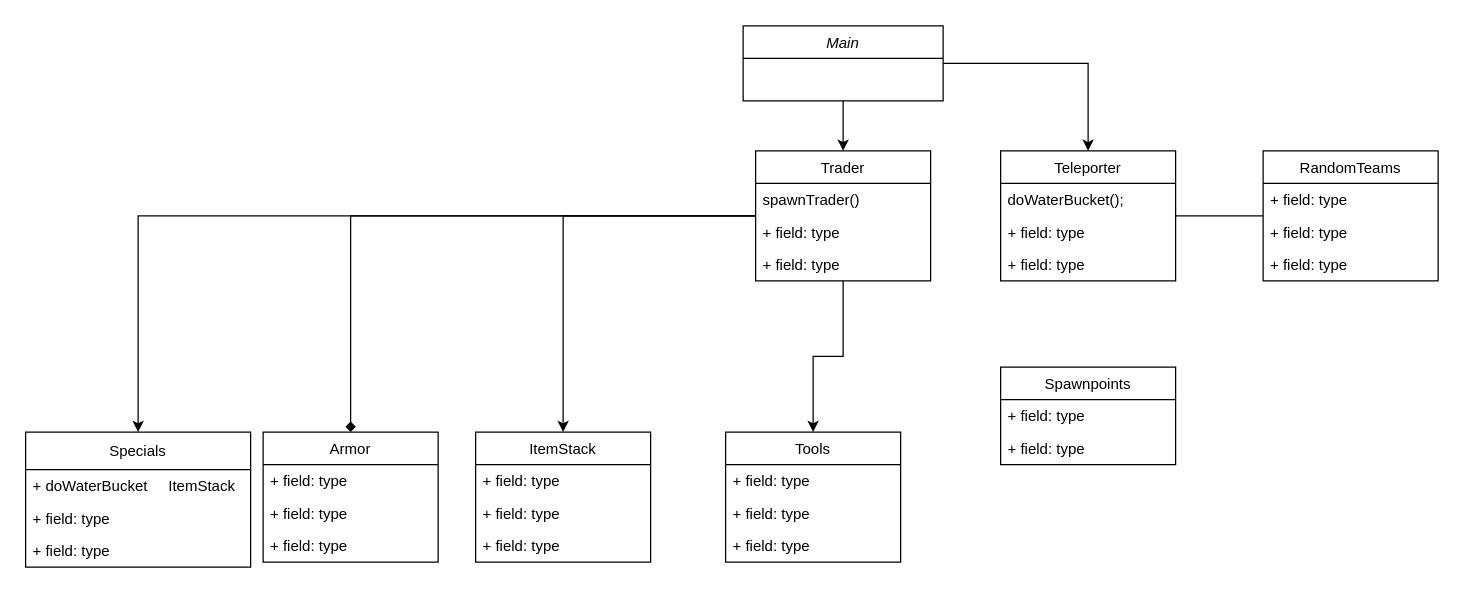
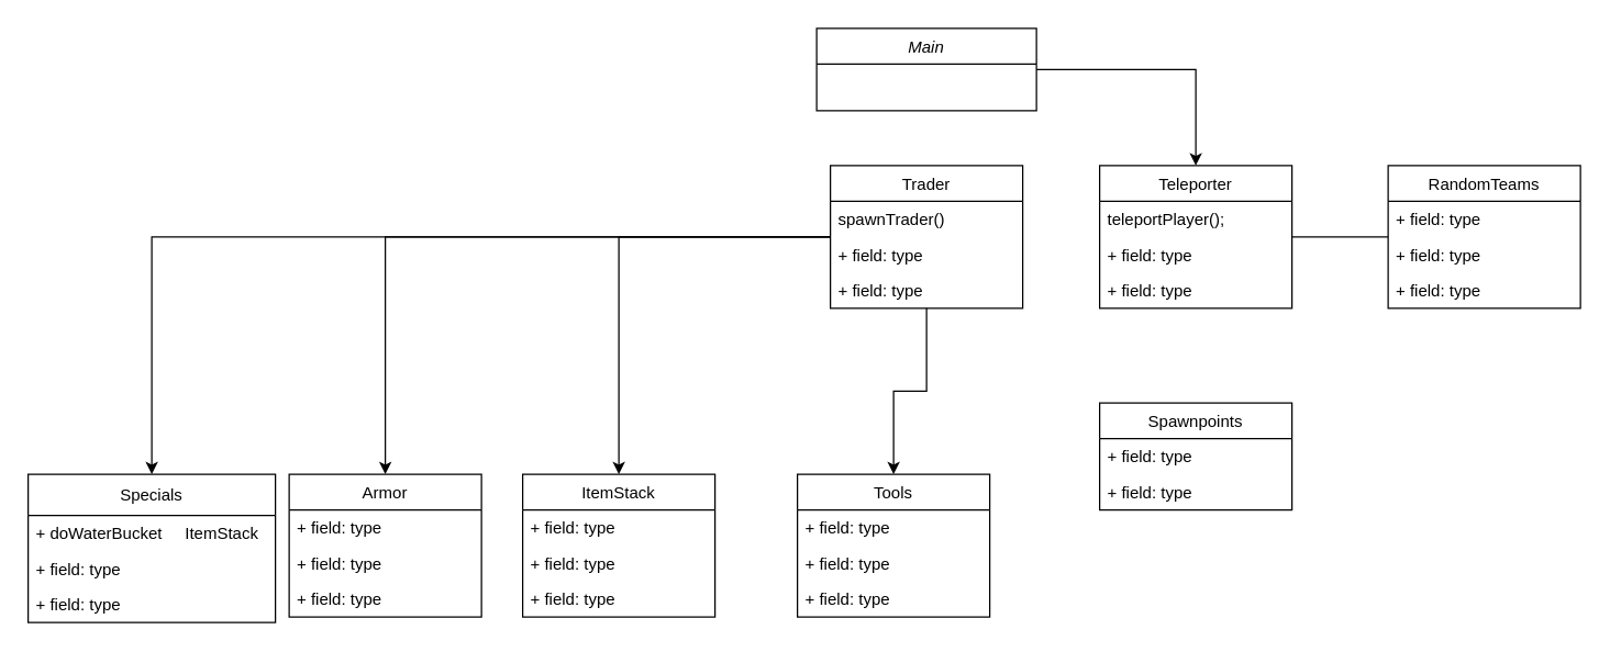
  <mxCell id="0" />
  <mxCell id="1" parent="0" />
- <mxCell id="2" style="edgeStyle=orthogonalEdgeStyle;rounded=0;orthogonalLoop=1;jettySize=auto;html=1;" parent="1" source="4" target="9" edge="1"><mxGeometry relative="1" as="geometry" /></mxCell>
  <mxCell id="3" style="edgeStyle=orthogonalEdgeStyle;rounded=0;orthogonalLoop=1;jettySize=auto;html=1;entryX=0.5;entryY=0;entryDx=0;entryDy=0;" parent="1" source="4" target="14" edge="1"><mxGeometry relative="1" as="geometry" /></mxCell>
  <mxCell id="4" value="Main" style="swimlane;fontStyle=2;align=center;verticalAlign=top;childLayout=stackLayout;horizontal=1;startSize=26;horizontalStack=0;resizeParent=1;resizeLast=0;collapsible=1;marginBottom=0;rounded=0;shadow=0;strokeWidth=1;" parent="1" vertex="1"><mxGeometry x="594" y="20" width="160" height="60" as="geometry"><mxRectangle x="230" y="140" width="160" height="26" as="alternateBounds" /></mxGeometry></mxCell>
  <mxCell id="5" style="edgeStyle=orthogonalEdgeStyle;rounded=0;orthogonalLoop=1;jettySize=auto;html=1;entryX=0.5;entryY=0;entryDx=0;entryDy=0;" parent="1" source="9" target="37" edge="1"><mxGeometry relative="1" as="geometry" /></mxCell>
  <mxCell id="6" style="edgeStyle=orthogonalEdgeStyle;rounded=0;orthogonalLoop=1;jettySize=auto;html=1;entryX=0.5;entryY=0;entryDx=0;entryDy=0;" parent="1" source="9" target="29" edge="1"><mxGeometry relative="1" as="geometry" /></mxCell>
- <mxCell id="7" style="edgeStyle=orthogonalEdgeStyle;rounded=0;orthogonalLoop=1;jettySize=auto;html=1;endArrow=diamond;" parent="1" source="9" target="25" edge="1"><mxGeometry relative="1" as="geometry" /></mxCell>
+ <mxCell id="7" style="edgeStyle=orthogonalEdgeStyle;rounded=0;orthogonalLoop=1;jettySize=auto;html=1;" parent="1" source="9" target="25" edge="1"><mxGeometry relative="1" as="geometry" /></mxCell>
  <mxCell id="8" style="edgeStyle=orthogonalEdgeStyle;rounded=0;orthogonalLoop=1;jettySize=auto;html=1;entryX=0.5;entryY=0;entryDx=0;entryDy=0;" parent="1" source="9" target="33" edge="1"><mxGeometry relative="1" as="geometry" /></mxCell>
  <mxCell id="9" value="Trader" style="swimlane;fontStyle=0;childLayout=stackLayout;horizontal=1;startSize=26;fillColor=none;horizontalStack=0;resizeParent=1;resizeParentMax=0;resizeLast=0;collapsible=1;marginBottom=0;" parent="1" vertex="1"><mxGeometry x="604" y="120" width="140" height="104" as="geometry" /></mxCell>
  <mxCell id="10" value="spawnTrader()" style="text;strokeColor=none;fillColor=none;align=left;verticalAlign=top;spacingLeft=4;spacingRight=4;overflow=hidden;rotatable=0;points=[[0,0.5],[1,0.5]];portConstraint=eastwest;" parent="9" vertex="1"><mxGeometry y="26" width="140" height="26" as="geometry" /></mxCell>
  <mxCell id="11" value="+ field: type" style="text;strokeColor=none;fillColor=none;align=left;verticalAlign=top;spacingLeft=4;spacingRight=4;overflow=hidden;rotatable=0;points=[[0,0.5],[1,0.5]];portConstraint=eastwest;" parent="9" vertex="1"><mxGeometry y="52" width="140" height="26" as="geometry" /></mxCell>
  <mxCell id="12" value="+ field: type" style="text;strokeColor=none;fillColor=none;align=left;verticalAlign=top;spacingLeft=4;spacingRight=4;overflow=hidden;rotatable=0;points=[[0,0.5],[1,0.5]];portConstraint=eastwest;" parent="9" vertex="1"><mxGeometry y="78" width="140" height="26" as="geometry" /></mxCell>
  <mxCell id="13" style="edgeStyle=orthogonalEdgeStyle;rounded=0;orthogonalLoop=1;jettySize=auto;html=1;endArrow=none;" parent="1" source="14" target="21" edge="1"><mxGeometry relative="1" as="geometry" /></mxCell>
  <mxCell id="14" value="Teleporter" style="swimlane;fontStyle=0;childLayout=stackLayout;horizontal=1;startSize=26;fillColor=none;horizontalStack=0;resizeParent=1;resizeParentMax=0;resizeLast=0;collapsible=1;marginBottom=0;" parent="1" vertex="1"><mxGeometry x="800" y="120" width="140" height="104" as="geometry" /></mxCell>
- <mxCell id="15" value="doWaterBucket();" style="text;strokeColor=none;fillColor=none;align=left;verticalAlign=top;spacingLeft=4;spacingRight=4;overflow=hidden;rotatable=0;points=[[0,0.5],[1,0.5]];portConstraint=eastwest;" parent="14" vertex="1"><mxGeometry y="26" width="140" height="26" as="geometry" /></mxCell>
+ <mxCell id="15" value="teleportPlayer();" style="text;strokeColor=none;fillColor=none;align=left;verticalAlign=top;spacingLeft=4;spacingRight=4;overflow=hidden;rotatable=0;points=[[0,0.5],[1,0.5]];portConstraint=eastwest;" parent="14" vertex="1"><mxGeometry y="26" width="140" height="26" as="geometry" /></mxCell>
  <mxCell id="16" value="+ field: type" style="text;strokeColor=none;fillColor=none;align=left;verticalAlign=top;spacingLeft=4;spacingRight=4;overflow=hidden;rotatable=0;points=[[0,0.5],[1,0.5]];portConstraint=eastwest;" parent="14" vertex="1"><mxGeometry y="52" width="140" height="26" as="geometry" /></mxCell>
  <mxCell id="17" value="+ field: type" style="text;strokeColor=none;fillColor=none;align=left;verticalAlign=top;spacingLeft=4;spacingRight=4;overflow=hidden;rotatable=0;points=[[0,0.5],[1,0.5]];portConstraint=eastwest;" parent="14" vertex="1"><mxGeometry y="78" width="140" height="26" as="geometry" /></mxCell>
  <mxCell id="18" value="Spawnpoints" style="swimlane;fontStyle=0;childLayout=stackLayout;horizontal=1;startSize=26;fillColor=none;horizontalStack=0;resizeParent=1;resizeParentMax=0;resizeLast=0;collapsible=1;marginBottom=0;" parent="1" vertex="1"><mxGeometry x="800" y="293" width="140" height="78" as="geometry" /></mxCell>
  <mxCell id="19" value="+ field: type" style="text;strokeColor=none;fillColor=none;align=left;verticalAlign=top;spacingLeft=4;spacingRight=4;overflow=hidden;rotatable=0;points=[[0,0.5],[1,0.5]];portConstraint=eastwest;" parent="18" vertex="1"><mxGeometry y="26" width="140" height="26" as="geometry" /></mxCell>
  <mxCell id="20" value="+ field: type" style="text;strokeColor=none;fillColor=none;align=left;verticalAlign=top;spacingLeft=4;spacingRight=4;overflow=hidden;rotatable=0;points=[[0,0.5],[1,0.5]];portConstraint=eastwest;" parent="18" vertex="1"><mxGeometry y="52" width="140" height="26" as="geometry" /></mxCell>
  <mxCell id="21" value="RandomTeams" style="swimlane;fontStyle=0;childLayout=stackLayout;horizontal=1;startSize=26;fillColor=none;horizontalStack=0;resizeParent=1;resizeParentMax=0;resizeLast=0;collapsible=1;marginBottom=0;" parent="1" vertex="1"><mxGeometry x="1010" y="120" width="140" height="104" as="geometry" /></mxCell>
  <mxCell id="22" value="+ field: type" style="text;strokeColor=none;fillColor=none;align=left;verticalAlign=top;spacingLeft=4;spacingRight=4;overflow=hidden;rotatable=0;points=[[0,0.5],[1,0.5]];portConstraint=eastwest;" parent="21" vertex="1"><mxGeometry y="26" width="140" height="26" as="geometry" /></mxCell>
  <mxCell id="23" value="+ field: type" style="text;strokeColor=none;fillColor=none;align=left;verticalAlign=top;spacingLeft=4;spacingRight=4;overflow=hidden;rotatable=0;points=[[0,0.5],[1,0.5]];portConstraint=eastwest;" parent="21" vertex="1"><mxGeometry y="52" width="140" height="26" as="geometry" /></mxCell>
  <mxCell id="24" value="+ field: type" style="text;strokeColor=none;fillColor=none;align=left;verticalAlign=top;spacingLeft=4;spacingRight=4;overflow=hidden;rotatable=0;points=[[0,0.5],[1,0.5]];portConstraint=eastwest;" parent="21" vertex="1"><mxGeometry y="78" width="140" height="26" as="geometry" /></mxCell>
  <mxCell id="25" value="Armor" style="swimlane;fontStyle=0;childLayout=stackLayout;horizontal=1;startSize=26;fillColor=none;horizontalStack=0;resizeParent=1;resizeParentMax=0;resizeLast=0;collapsible=1;marginBottom=0;" parent="1" vertex="1"><mxGeometry x="210" y="345" width="140" height="104" as="geometry" /></mxCell>
  <mxCell id="26" value="+ field: type" style="text;strokeColor=none;fillColor=none;align=left;verticalAlign=top;spacingLeft=4;spacingRight=4;overflow=hidden;rotatable=0;points=[[0,0.5],[1,0.5]];portConstraint=eastwest;" parent="25" vertex="1"><mxGeometry y="26" width="140" height="26" as="geometry" /></mxCell>
  <mxCell id="27" value="+ field: type" style="text;strokeColor=none;fillColor=none;align=left;verticalAlign=top;spacingLeft=4;spacingRight=4;overflow=hidden;rotatable=0;points=[[0,0.5],[1,0.5]];portConstraint=eastwest;" parent="25" vertex="1"><mxGeometry y="52" width="140" height="26" as="geometry" /></mxCell>
  <mxCell id="28" value="+ field: type" style="text;strokeColor=none;fillColor=none;align=left;verticalAlign=top;spacingLeft=4;spacingRight=4;overflow=hidden;rotatable=0;points=[[0,0.5],[1,0.5]];portConstraint=eastwest;" parent="25" vertex="1"><mxGeometry y="78" width="140" height="26" as="geometry" /></mxCell>
  <mxCell id="29" value="ItemStack" style="swimlane;fontStyle=0;childLayout=stackLayout;horizontal=1;startSize=26;fillColor=none;horizontalStack=0;resizeParent=1;resizeParentMax=0;resizeLast=0;collapsible=1;marginBottom=0;" parent="1" vertex="1"><mxGeometry x="380" y="345" width="140" height="104" as="geometry" /></mxCell>
  <mxCell id="30" value="+ field: type" style="text;strokeColor=none;fillColor=none;align=left;verticalAlign=top;spacingLeft=4;spacingRight=4;overflow=hidden;rotatable=0;points=[[0,0.5],[1,0.5]];portConstraint=eastwest;" parent="29" vertex="1"><mxGeometry y="26" width="140" height="26" as="geometry" /></mxCell>
  <mxCell id="31" value="+ field: type" style="text;strokeColor=none;fillColor=none;align=left;verticalAlign=top;spacingLeft=4;spacingRight=4;overflow=hidden;rotatable=0;points=[[0,0.5],[1,0.5]];portConstraint=eastwest;" parent="29" vertex="1"><mxGeometry y="52" width="140" height="26" as="geometry" /></mxCell>
  <mxCell id="32" value="+ field: type" style="text;strokeColor=none;fillColor=none;align=left;verticalAlign=top;spacingLeft=4;spacingRight=4;overflow=hidden;rotatable=0;points=[[0,0.5],[1,0.5]];portConstraint=eastwest;" parent="29" vertex="1"><mxGeometry y="78" width="140" height="26" as="geometry" /></mxCell>
  <mxCell id="33" value="Tools" style="swimlane;fontStyle=0;childLayout=stackLayout;horizontal=1;startSize=26;fillColor=none;horizontalStack=0;resizeParent=1;resizeParentMax=0;resizeLast=0;collapsible=1;marginBottom=0;" parent="1" vertex="1"><mxGeometry x="580" y="345" width="140" height="104" as="geometry" /></mxCell>
  <mxCell id="34" value="+ field: type" style="text;strokeColor=none;fillColor=none;align=left;verticalAlign=top;spacingLeft=4;spacingRight=4;overflow=hidden;rotatable=0;points=[[0,0.5],[1,0.5]];portConstraint=eastwest;" parent="33" vertex="1"><mxGeometry y="26" width="140" height="26" as="geometry" /></mxCell>
  <mxCell id="35" value="+ field: type" style="text;strokeColor=none;fillColor=none;align=left;verticalAlign=top;spacingLeft=4;spacingRight=4;overflow=hidden;rotatable=0;points=[[0,0.5],[1,0.5]];portConstraint=eastwest;" parent="33" vertex="1"><mxGeometry y="52" width="140" height="26" as="geometry" /></mxCell>
  <mxCell id="36" value="+ field: type" style="text;strokeColor=none;fillColor=none;align=left;verticalAlign=top;spacingLeft=4;spacingRight=4;overflow=hidden;rotatable=0;points=[[0,0.5],[1,0.5]];portConstraint=eastwest;" parent="33" vertex="1"><mxGeometry y="78" width="140" height="26" as="geometry" /></mxCell>
  <mxCell id="37" value="Specials" style="swimlane;fontStyle=0;childLayout=stackLayout;horizontal=1;startSize=30;fillColor=none;horizontalStack=0;resizeParent=1;resizeParentMax=0;resizeLast=0;collapsible=1;marginBottom=0;" parent="1" vertex="1"><mxGeometry x="20" y="345" width="180" height="108" as="geometry" /></mxCell>
  <mxCell id="38" value="+ doWaterBucket     ItemStack" style="text;strokeColor=none;fillColor=none;align=left;verticalAlign=top;spacingLeft=4;spacingRight=4;overflow=hidden;rotatable=0;points=[[0,0.5],[1,0.5]];portConstraint=eastwest;" parent="37" vertex="1"><mxGeometry y="30" width="180" height="26" as="geometry" /></mxCell>
  <mxCell id="39" value="+ field: type" style="text;strokeColor=none;fillColor=none;align=left;verticalAlign=top;spacingLeft=4;spacingRight=4;overflow=hidden;rotatable=0;points=[[0,0.5],[1,0.5]];portConstraint=eastwest;" parent="37" vertex="1"><mxGeometry y="56" width="180" height="26" as="geometry" /></mxCell>
  <mxCell id="40" value="+ field: type" style="text;strokeColor=none;fillColor=none;align=left;verticalAlign=top;spacingLeft=4;spacingRight=4;overflow=hidden;rotatable=0;points=[[0,0.5],[1,0.5]];portConstraint=eastwest;" parent="37" vertex="1"><mxGeometry y="82" width="180" height="26" as="geometry" /></mxCell>
